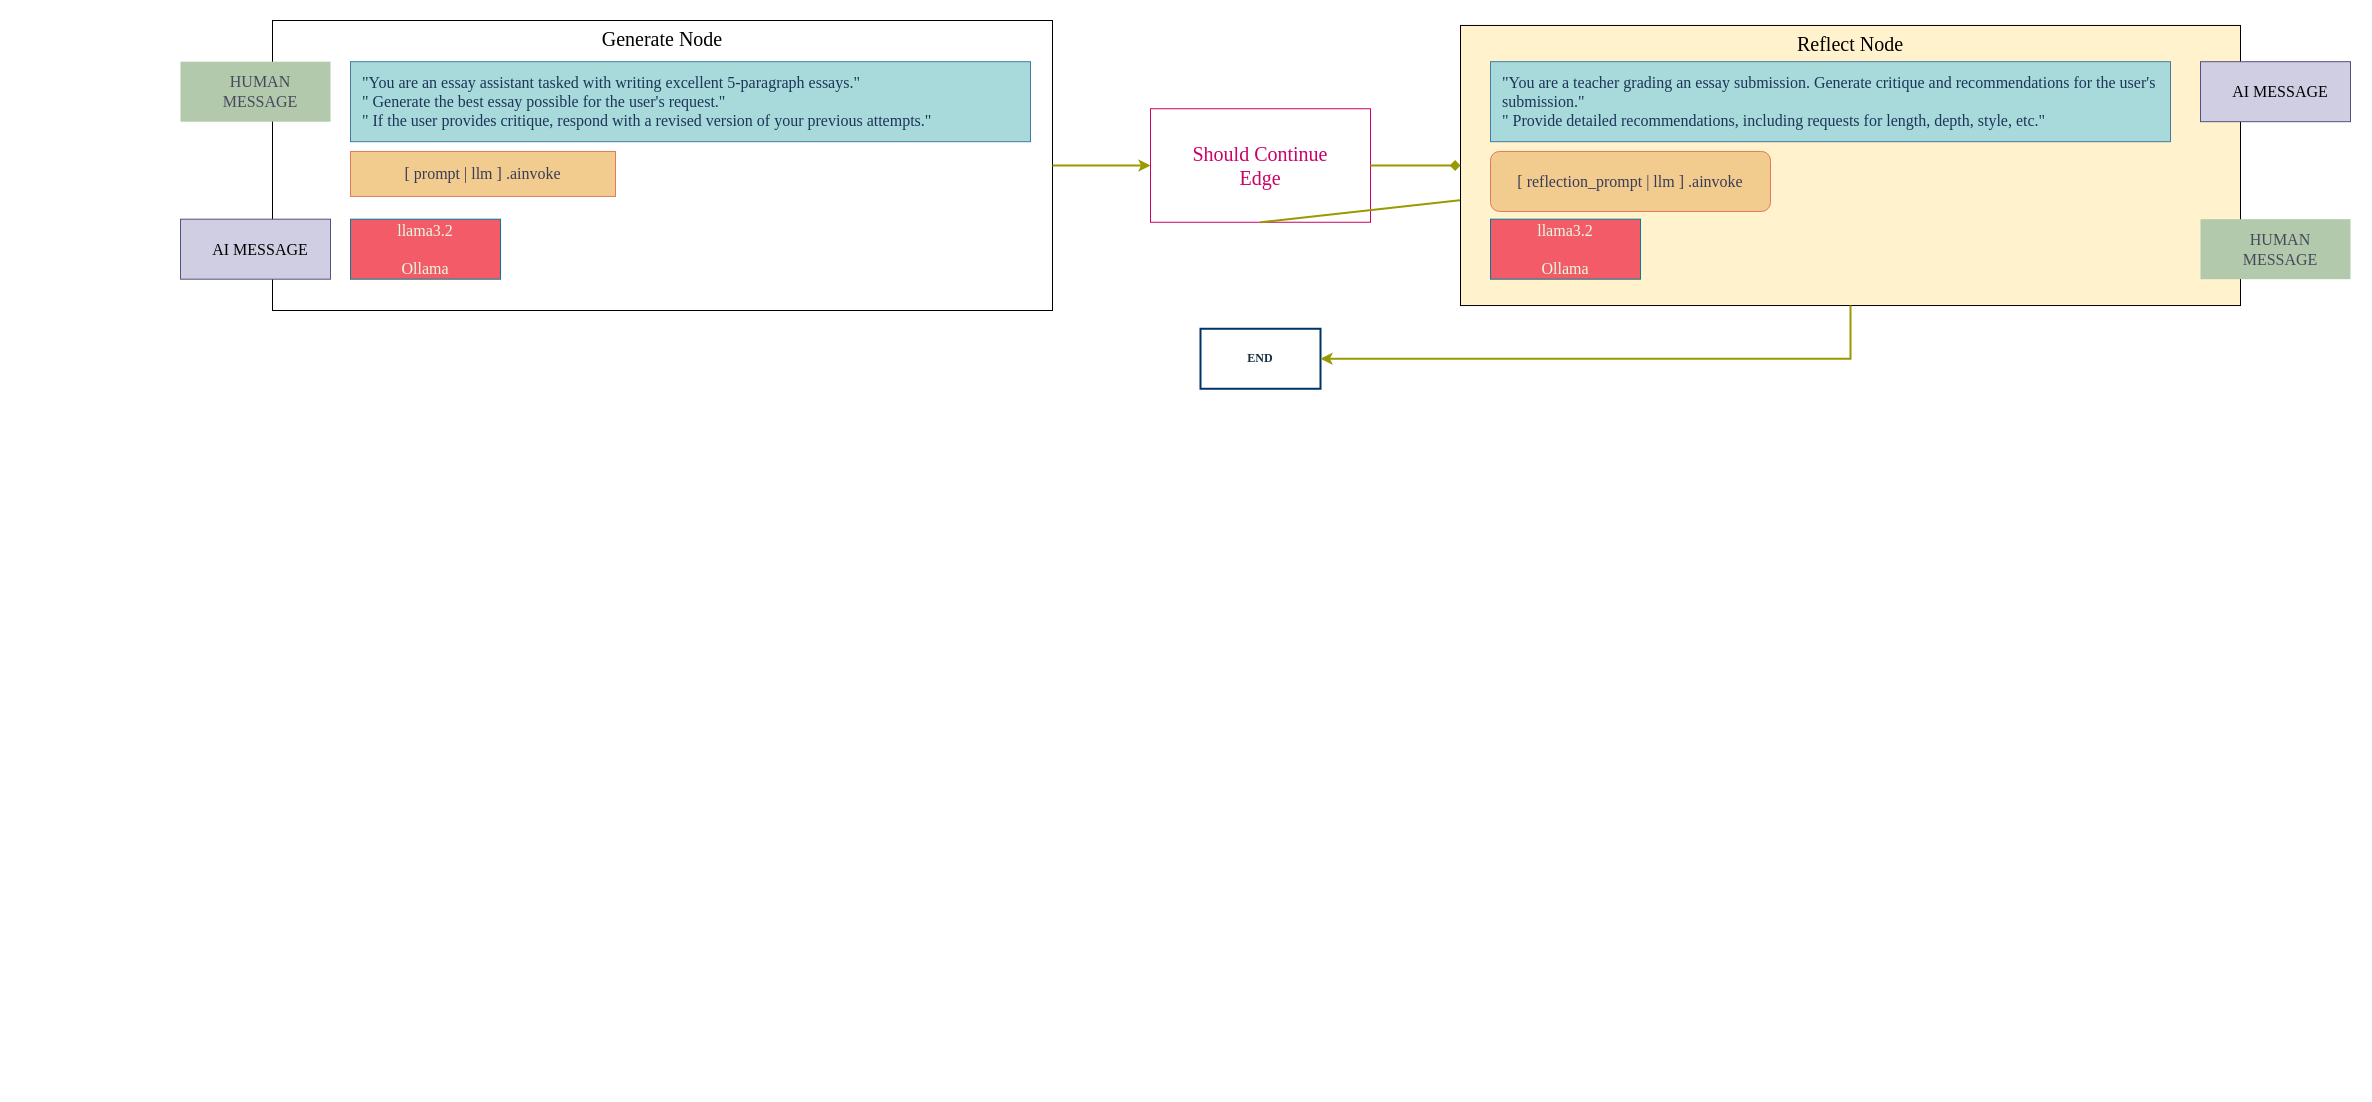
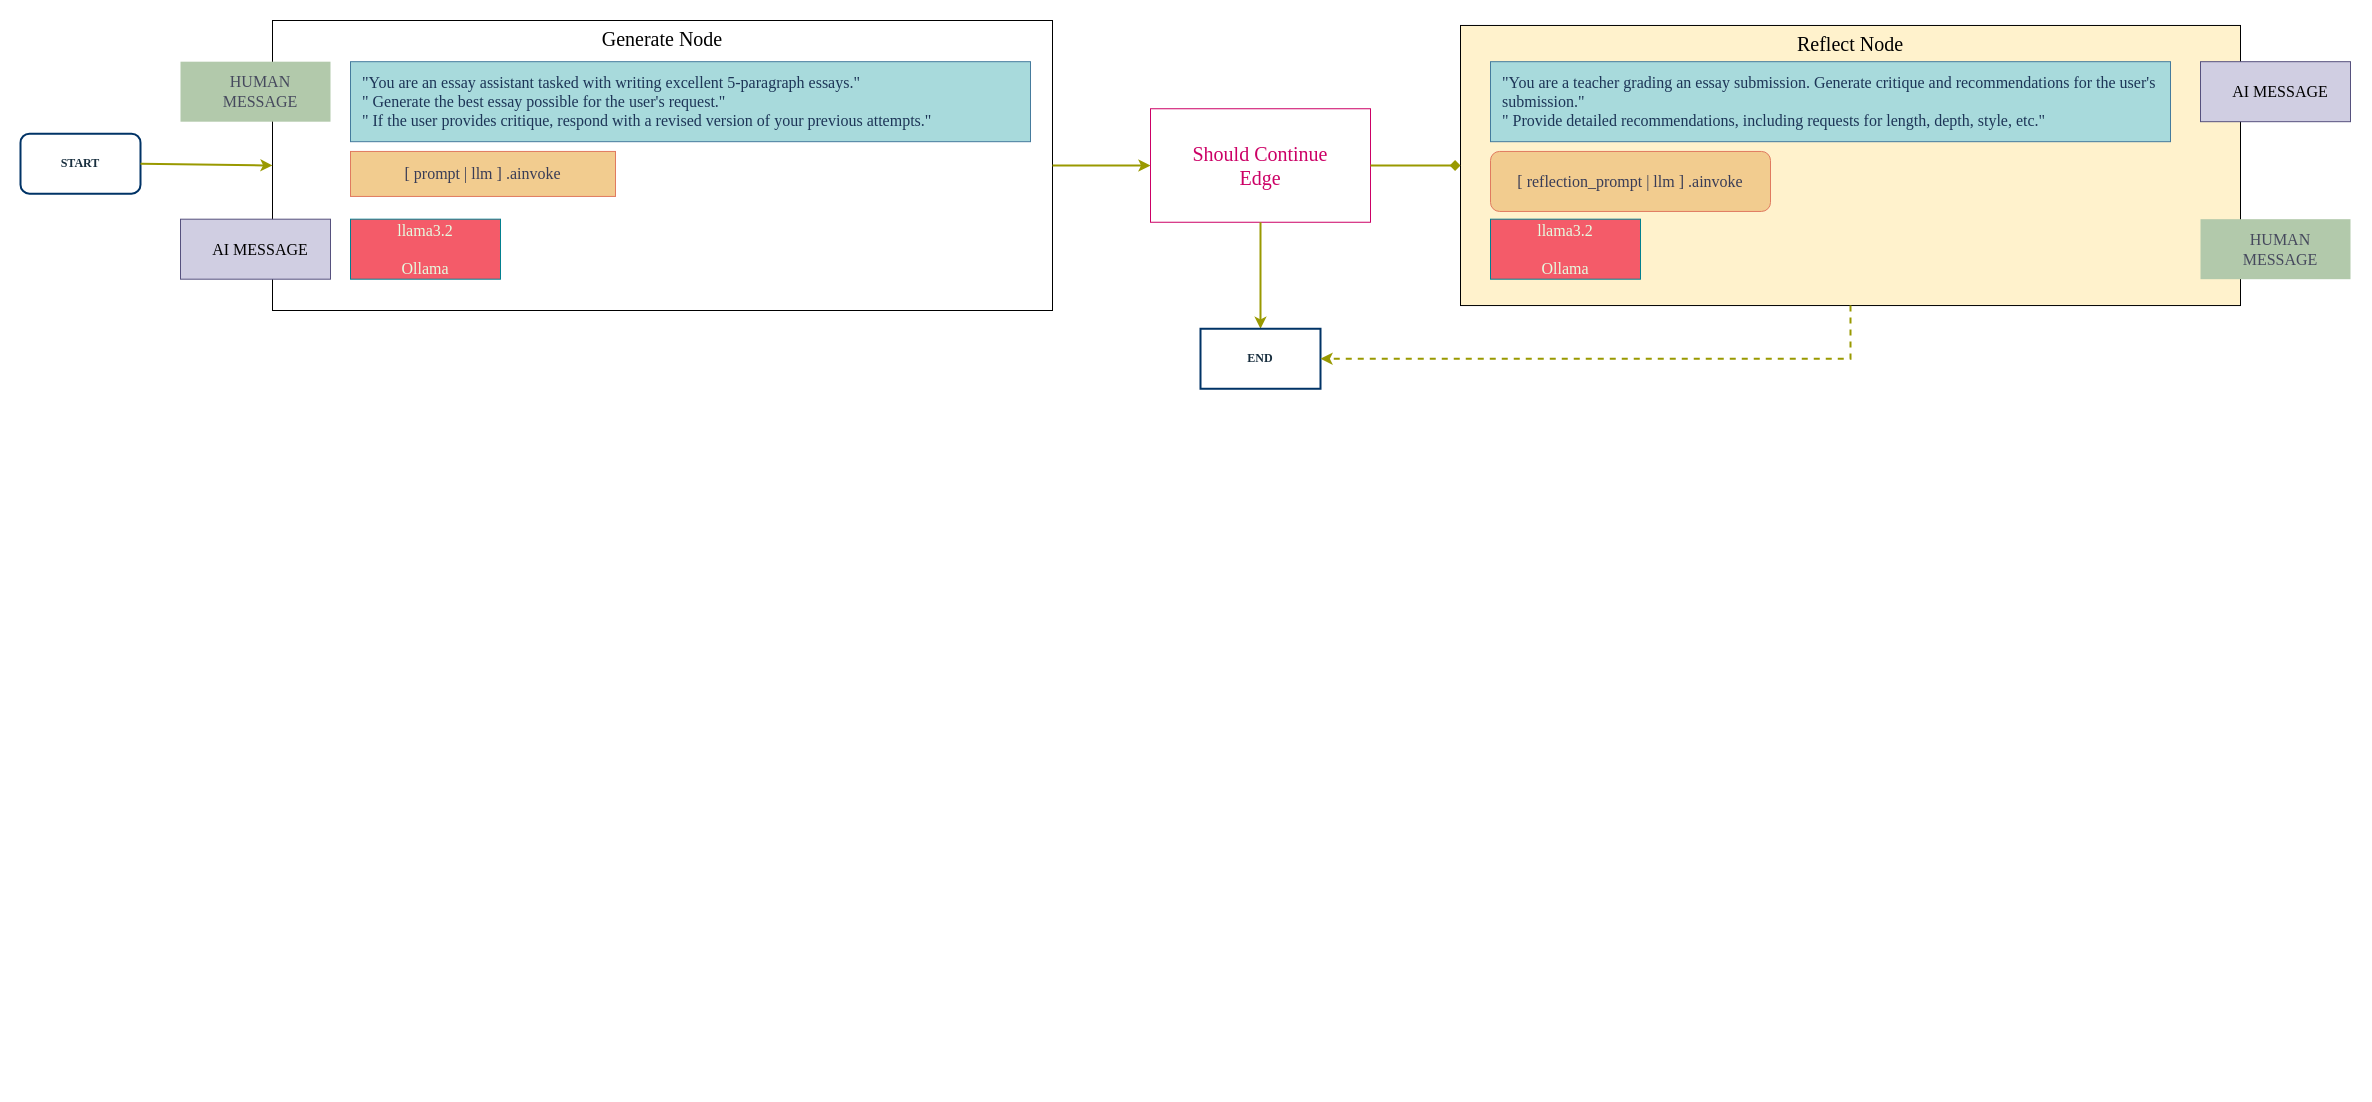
  <mxCell id="0" />
  <mxCell id="1" parent="0" />
  <mxCell id="2" value="Should Continue&#10;Edge" style="rounded=0;whiteSpace=wrap;verticalAlign=middle;fontSize=20;fontFamily=Poppins;fontColor=#CC0066;strokeColor=#CC0066;" parent="1" vertex="1"><mxGeometry x="1150" y="108.255" width="220" height="113.5" as="geometry" /></mxCell>
- <mxCell id="3" style="rounded=0;orthogonalLoop=1;jettySize=auto;html=1;exitX=0.5;exitY=1;exitDx=0;exitDy=0;strokeColor=#999900;strokeWidth=2;fontFamily=Poppins;" parent="1" source="2" target="21" edge="1"><mxGeometry relative="1" as="geometry" /></mxCell>
+ <mxCell id="3" style="rounded=0;orthogonalLoop=1;jettySize=auto;html=1;exitX=0.5;exitY=1;exitDx=0;exitDy=0;entryX=0.5;entryY=0;entryDx=0;entryDy=0;strokeColor=#999900;strokeWidth=2;fontFamily=Poppins;" parent="1" source="2" target="10" edge="1"><mxGeometry relative="1" as="geometry" /></mxCell>
  <mxCell id="4" value="Generate Node" style="rounded=0;whiteSpace=wrap;fontFamily=Poppins;fontSize=20;labelBackgroundColor=none;fontColor=default;fontStyle=0;verticalAlign=top;" parent="1" vertex="1"><mxGeometry x="272" y="20.005" width="780" height="290" as="geometry" /></mxCell>
  <mxCell id="5" value="&lt;div style=&quot;font-size: 18px; line-height: 21px; white-space-collapse: preserve;&quot;&gt;&lt;br style=&quot;font-size: 18px;&quot;&gt;&lt;/div&gt;" style="text;html=1;align=center;verticalAlign=middle;resizable=0;points=[];autosize=1;strokeColor=none;fillColor=none;fontSize=18;fontFamily=Poppins;labelBackgroundColor=none;fontColor=default;fontStyle=0;" parent="1" vertex="1"><mxGeometry x="740.25" y="73.44" width="20" height="30" as="geometry" /></mxCell>
  <mxCell id="6" style="edgeStyle=orthogonalEdgeStyle;rounded=0;orthogonalLoop=1;jettySize=auto;html=1;entryX=0;entryY=0;entryDx=0;entryDy=30;entryPerimeter=0;fontSize=18;fontFamily=Roboto;labelBackgroundColor=none;fontColor=default;fontStyle=0;exitX=0;exitY=0.5;exitDx=0;exitDy=0;exitPerimeter=0;" parent="1" edge="1"><mxGeometry relative="1" as="geometry"><Array as="points" /><mxPoint x="1582.75" y="1079.5" as="targetPoint" /></mxGeometry></mxCell>
  <mxCell id="7" style="edgeStyle=orthogonalEdgeStyle;rounded=0;orthogonalLoop=1;jettySize=auto;html=1;entryX=0;entryY=0.5;entryDx=0;entryDy=0;entryPerimeter=0;fontFamily=Roboto;fontSize=18;labelBackgroundColor=none;fontColor=default;fontStyle=0;" parent="1" edge="1"><mxGeometry relative="1" as="geometry"><mxPoint x="1675.25" y="1079.5" as="targetPoint" /></mxGeometry></mxCell>
  <mxCell id="8" value="llama3.2&#10;&#10;Ollama" style="rounded=0;whiteSpace=wrap;labelBackgroundColor=none;fillColor=#F45B69;strokeColor=#028090;fontColor=#E4FDE1;fontFamily=Poppins;flipV=1;verticalAlign=middle;align=center;fontSize=16;fontStyle=0" parent="1" vertex="1"><mxGeometry x="350" y="218.69" width="150" height="60" as="geometry" /></mxCell>
+ <mxCell id="9" value="START" style="rounded=1;whiteSpace=wrap;html=1;strokeColor=#003366;fontColor=#182E3E;fillColor=default;fontFamily=Poppins;strokeWidth=2;fontStyle=1" parent="1" vertex="1"><mxGeometry x="20" y="133.19" width="120" height="60" as="geometry" /></mxCell>
  <mxCell id="10" value="END" style="whiteSpace=wrap;html=1;strokeColor=#003366;fontColor=#182E3E;fillColor=default;fontFamily=Poppins;strokeWidth=2;fontStyle=1;rounded=0;" parent="1" vertex="1"><mxGeometry x="1200" y="328.26" width="120" height="60" as="geometry" /></mxCell>
+ <mxCell id="11" style="rounded=0;orthogonalLoop=1;jettySize=auto;html=1;exitX=1;exitY=0.5;exitDx=0;exitDy=0;entryX=0;entryY=0.5;entryDx=0;entryDy=0;strokeColor=#999900;fontColor=#FFFFFF;strokeWidth=2;fontFamily=Poppins;" parent="1" source="9" target="4" edge="1"><mxGeometry relative="1" as="geometry"><mxPoint x="-10" y="-1001.81" as="sourcePoint" /><mxPoint x="45" y="-941.81" as="targetPoint" /></mxGeometry></mxCell>
  <mxCell id="12" value="AI MESSAGE" style="rounded=0;whiteSpace=wrap;labelBackgroundColor=none;fillColor=#d0cee2;strokeColor=#56517e;align=center;spacingLeft=10;fontFamily=Poppins;fontSize=16;verticalAlign=middle;fontStyle=0" parent="1" vertex="1"><mxGeometry x="180" y="218.69" width="150" height="60" as="geometry" /></mxCell>
  <mxCell id="13" value="HUMAN MESSAGE" style="rounded=0;whiteSpace=wrap;strokeColor=none;fontColor=#46495D;fillColor=#B2C9AB;labelBackgroundColor=none;align=center;spacingLeft=10;fontFamily=Poppins;fontStyle=0;verticalAlign=middle;fontSize=16;" parent="1" vertex="1"><mxGeometry x="180" y="61.19" width="150" height="60" as="geometry" /></mxCell>
  <mxCell id="14" value="[ prompt | llm ] .ainvoke" style="rounded=0;whiteSpace=wrap;labelBackgroundColor=none;fillColor=#F2CC8F;strokeColor=#E07A5F;fontColor=#393C56;fontFamily=Poppins;flipV=1;verticalAlign=middle;align=center;fontSize=16;fontStyle=0" parent="1" vertex="1"><mxGeometry x="350" y="150.94" width="265" height="45" as="geometry" /></mxCell>
  <mxCell id="15" value="&quot;You are an essay assistant tasked with writing excellent 5-paragraph essays.&quot;&#10;            &quot; Generate the best essay possible for the user's request.&quot;&#10;            &quot; If the user provides critique, respond with a revised version of your previous attempts.&quot;" style="rounded=0;whiteSpace=wrap;labelBackgroundColor=none;fillColor=#A8DADC;strokeColor=#457B9D;fontColor=#1D3557;align=left;spacingLeft=10;fontFamily=Poppins;fontSize=16;verticalAlign=middle;fontStyle=0" parent="1" vertex="1"><mxGeometry x="350" y="61.19" width="680" height="80" as="geometry" /></mxCell>
  <mxCell id="16" value="Reflect Node" style="rounded=0;whiteSpace=wrap;fontFamily=Poppins;fontSize=20;labelBackgroundColor=none;fontColor=default;fontStyle=0;verticalAlign=top;fillColor=#fff2cc;" parent="1" vertex="1"><mxGeometry x="1460" y="24.97" width="780" height="280.07" as="geometry" /></mxCell>
  <mxCell id="17" style="rounded=0;orthogonalLoop=1;jettySize=auto;html=1;exitX=1;exitY=0.5;exitDx=0;exitDy=0;strokeColor=#999900;strokeWidth=2;fontFamily=Poppins;" parent="1" source="4" target="2" edge="1"><mxGeometry relative="1" as="geometry"><mxPoint x="965" y="241.26" as="sourcePoint" /><mxPoint x="1330" y="348.26" as="targetPoint" /></mxGeometry></mxCell>
  <mxCell id="18" style="rounded=0;orthogonalLoop=1;jettySize=auto;html=1;exitX=1;exitY=0.5;exitDx=0;exitDy=0;entryX=0;entryY=0.5;entryDx=0;entryDy=0;strokeColor=#999900;strokeWidth=2;fontFamily=Poppins;endArrow=diamond;" parent="1" source="2" target="16" edge="1"><mxGeometry relative="1" as="geometry"><mxPoint x="975" y="251.26" as="sourcePoint" /><mxPoint x="1340" y="358.26" as="targetPoint" /></mxGeometry></mxCell>
- <mxCell id="19" style="rounded=0;orthogonalLoop=1;jettySize=auto;html=1;exitX=0.5;exitY=1;exitDx=0;exitDy=0;strokeColor=#999900;strokeWidth=2;fontFamily=Poppins;entryX=1;entryY=0.5;entryDx=0;entryDy=0;edgeStyle=orthogonalEdgeStyle;" parent="1" source="16" target="10" edge="1"><mxGeometry relative="1" as="geometry"><mxPoint x="985" y="261.26" as="sourcePoint" /><mxPoint x="1420" y="318.26" as="targetPoint" /></mxGeometry></mxCell>
+ <mxCell id="19" style="rounded=0;orthogonalLoop=1;jettySize=auto;html=1;exitX=0.5;exitY=1;exitDx=0;exitDy=0;strokeColor=#999900;strokeWidth=2;fontFamily=Poppins;entryX=1;entryY=0.5;entryDx=0;entryDy=0;edgeStyle=orthogonalEdgeStyle;dashed=1;" parent="1" source="16" target="10" edge="1"><mxGeometry relative="1" as="geometry"><mxPoint x="985" y="261.26" as="sourcePoint" /><mxPoint x="1420" y="318.26" as="targetPoint" /></mxGeometry></mxCell>
  <mxCell id="20" value="llama3.2&#10;&#10;Ollama" style="rounded=0;whiteSpace=wrap;labelBackgroundColor=none;fillColor=#F45B69;strokeColor=#028090;fontColor=#E4FDE1;fontFamily=Poppins;flipV=1;verticalAlign=middle;align=center;fontSize=16;fontStyle=0" vertex="1" parent="1"><mxGeometry x="1490" y="218.69" width="150" height="60" as="geometry" /></mxCell>
  <mxCell id="21" value="[ reflection_prompt | llm ] .ainvoke" style="whiteSpace=wrap;labelBackgroundColor=none;fillColor=#F2CC8F;strokeColor=#E07A5F;fontColor=#393C56;fontFamily=Poppins;flipV=1;verticalAlign=middle;align=center;fontSize=16;fontStyle=0;rounded=1;" vertex="1" parent="1"><mxGeometry x="1490" y="150.94" width="280" height="60" as="geometry" /></mxCell>
  <mxCell id="22" value="&quot;You are a teacher grading an essay submission. Generate critique and recommendations for the user's submission.&quot;&#10;            &quot; Provide detailed recommendations, including requests for length, depth, style, etc.&quot;" style="rounded=0;whiteSpace=wrap;labelBackgroundColor=none;fillColor=#A8DADC;strokeColor=#457B9D;fontColor=#1D3557;align=left;spacingLeft=10;fontFamily=Poppins;fontSize=16;verticalAlign=middle;fontStyle=0" vertex="1" parent="1"><mxGeometry x="1490" y="61.19" width="680" height="80" as="geometry" /></mxCell>
  <mxCell id="23" value="AI MESSAGE" style="rounded=0;whiteSpace=wrap;labelBackgroundColor=none;fillColor=#d0cee2;strokeColor=#56517e;align=center;spacingLeft=10;fontFamily=Poppins;fontSize=16;verticalAlign=middle;fontStyle=0" vertex="1" parent="1"><mxGeometry x="2200" y="61.19" width="150" height="60" as="geometry" /></mxCell>
  <mxCell id="24" value="HUMAN MESSAGE" style="rounded=0;whiteSpace=wrap;strokeColor=none;fontColor=#46495D;fillColor=#B2C9AB;labelBackgroundColor=none;align=center;spacingLeft=10;fontFamily=Poppins;fontStyle=0;verticalAlign=middle;fontSize=16;" vertex="1" parent="1"><mxGeometry x="2200" y="218.69" width="150" height="60" as="geometry" /></mxCell>
